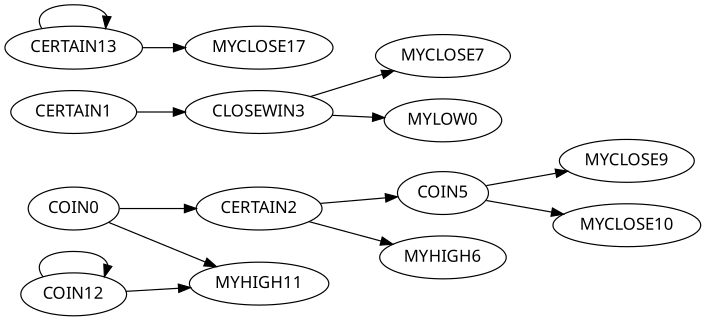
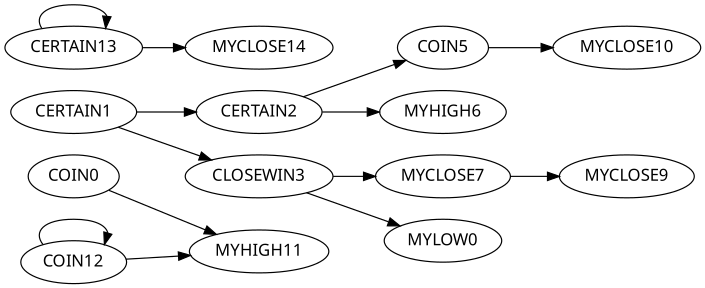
  digraph {
    fontname="Noto Sans"
    rankdir=LR
    node [fontname="Noto Sans"]
    edge [fontname="Noto Sans"]
    COIN0
    CERTAIN2
    MYHIGH11
    CERTAIN1
    CLOSEWIN3
    COIN5
    MYHIGH6
    MYCLOSE7
    n9 [label=MYLOW0]
    MYCLOSE9
    n11 [label=MYCLOSE10]
    COIN12
    CERTAIN13
-   MYCLOSE14 [label=MYCLOSE17]
-   COIN0 -> CERTAIN2
+   MYCLOSE14
+   CERTAIN1 -> CERTAIN2
    COIN0 -> MYHIGH11
    CERTAIN2 -> COIN5
    CERTAIN2 -> MYHIGH6
    CERTAIN1 -> CLOSEWIN3
    CLOSEWIN3 -> MYCLOSE7
    CLOSEWIN3 -> n9
-   COIN5 -> MYCLOSE9
+   MYCLOSE7 -> MYCLOSE9
    COIN5 -> n11
    COIN12 -> MYHIGH11
    COIN12 -> COIN12
    CERTAIN13 -> CERTAIN13
    CERTAIN13 -> MYCLOSE14
  }
